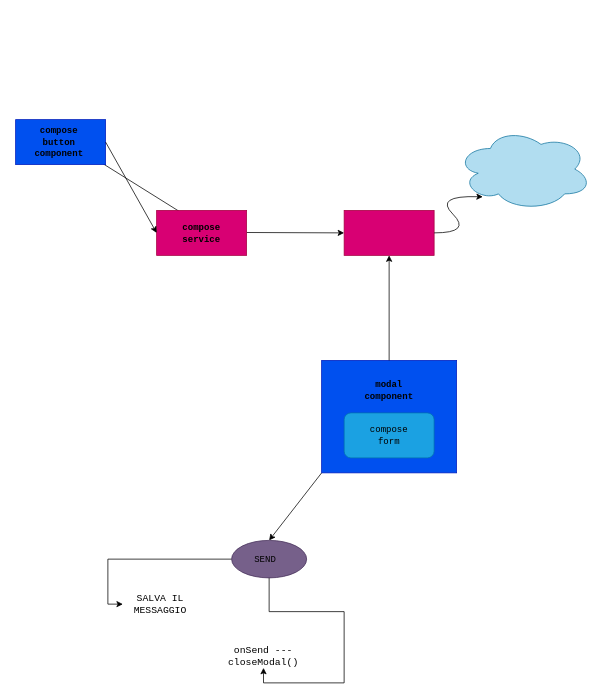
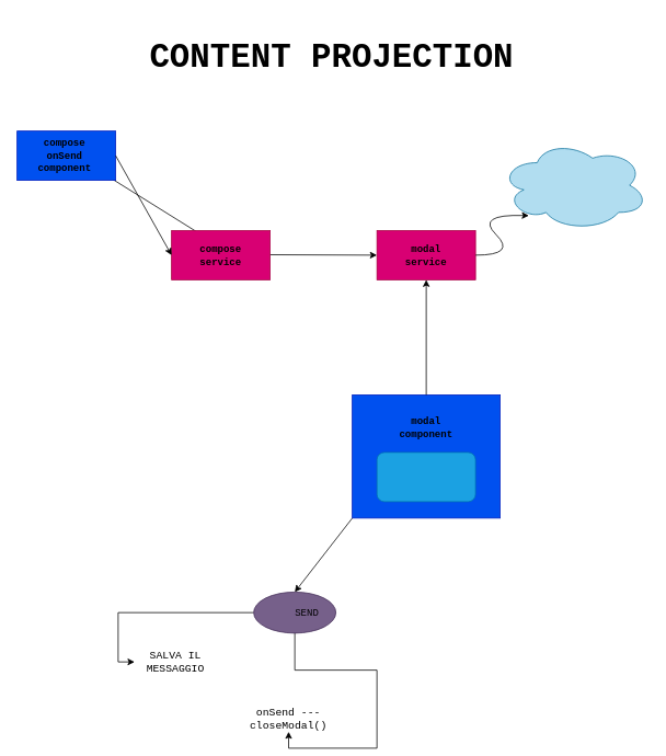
  <mxCell id="0" />
  <mxCell id="1" parent="0" />
  <mxCell id="2" value="" style="endArrow=classic;html=1;rounded=0;exitX=1;exitY=0.5;exitDx=0;exitDy=0;entryX=0;entryY=0.5;entryDx=0;entryDy=0;" edge="1" parent="1"><mxGeometry width="50" height="50" relative="1" as="geometry"><mxPoint x="108" y="200" as="sourcePoint" /><mxPoint x="268" y="300" as="targetPoint" /></mxGeometry></mxCell>
  <mxCell id="3" value="" style="endArrow=classic;html=1;rounded=0;" edge="1" parent="1"><mxGeometry width="50" height="50" relative="1" as="geometry"><mxPoint x="328" y="309.5" as="sourcePoint" /><mxPoint x="458" y="310" as="targetPoint" /></mxGeometry></mxCell>
  <mxCell id="4" value="" style="rounded=0;whiteSpace=wrap;html=1;fillColor=#0050ef;fontColor=#ffffff;strokeColor=#001DBC;" vertex="1" parent="1"><mxGeometry x="20" y="159" width="120" height="60" as="geometry" /></mxCell>
  <mxCell id="5" value="" style="rounded=0;whiteSpace=wrap;html=1;fillColor=#d80073;fontColor=#ffffff;strokeColor=#A50040;" vertex="1" parent="1"><mxGeometry x="208" y="280" width="120" height="60" as="geometry" /></mxCell>
  <mxCell id="6" value="" style="rounded=0;whiteSpace=wrap;html=1;fillColor=#d80073;fontColor=#ffffff;strokeColor=#A50040;" vertex="1" parent="1"><mxGeometry x="458" y="280" width="120" height="60" as="geometry" /></mxCell>
+ <mxCell id="7" value="&lt;font face=&quot;Courier New&quot;&gt;&lt;b&gt;modal service&lt;/b&gt;&lt;/font&gt;" style="text;html=1;align=center;verticalAlign=middle;whiteSpace=wrap;rounded=0;" vertex="1" parent="1"><mxGeometry x="488" y="295" width="60" height="30" as="geometry" /></mxCell>
  <mxCell id="8" value="&lt;font face=&quot;Courier New&quot;&gt;&lt;b&gt;compose service&lt;/b&gt;&lt;/font&gt;" style="text;html=1;align=center;verticalAlign=middle;whiteSpace=wrap;rounded=0;" vertex="1" parent="1"><mxGeometry x="238" y="295" width="60" height="30" as="geometry" /></mxCell>
- <mxCell id="9" value="&lt;b&gt;&lt;font face=&quot;Courier New&quot;&gt;compose button component&lt;/font&gt;&lt;/b&gt;" style="text;html=1;align=center;verticalAlign=middle;whiteSpace=wrap;rounded=0;" vertex="1" parent="1"><mxGeometry x="48" y="174" width="60" height="30" as="geometry" /></mxCell>
+ <mxCell id="9" value="&lt;b&gt;&lt;font face=&quot;Courier New&quot;&gt;compose onSend component&lt;/font&gt;&lt;/b&gt;" style="text;html=1;align=center;verticalAlign=middle;whiteSpace=wrap;rounded=0;" vertex="1" parent="1"><mxGeometry x="48" y="174" width="60" height="30" as="geometry" /></mxCell>
  <mxCell id="10" value="" style="endArrow=classic;html=1;rounded=0;exitX=1;exitY=0.5;exitDx=0;exitDy=0;entryX=0;entryY=0.5;entryDx=0;entryDy=0;" edge="1" parent="1" source="4" target="5"><mxGeometry width="50" height="50" relative="1" as="geometry"><mxPoint x="398" y="630" as="sourcePoint" /><mxPoint x="448" y="580" as="targetPoint" /></mxGeometry></mxCell>
  <mxCell id="11" value="" style="rounded=0;whiteSpace=wrap;html=1;fillColor=#0050ef;fontColor=#ffffff;strokeColor=#001DBC;" vertex="1" parent="1"><mxGeometry x="428" y="480" width="180" height="150" as="geometry" /></mxCell>
  <mxCell id="12" value="&lt;font face=&quot;Courier New&quot;&gt;&lt;b&gt;modal component&lt;/b&gt;&lt;/font&gt;" style="text;html=1;align=center;verticalAlign=middle;whiteSpace=wrap;rounded=0;" vertex="1" parent="1"><mxGeometry x="488" y="505" width="60" height="30" as="geometry" /></mxCell>
  <mxCell id="13" value="" style="endArrow=classic;html=1;rounded=0;entryX=0.5;entryY=1;entryDx=0;entryDy=0;exitX=0.5;exitY=0;exitDx=0;exitDy=0;" edge="1" parent="1" source="11" target="6"><mxGeometry width="50" height="50" relative="1" as="geometry"><mxPoint x="398" y="630" as="sourcePoint" /><mxPoint x="448" y="580" as="targetPoint" /></mxGeometry></mxCell>
  <mxCell id="14" value="" style="rounded=1;whiteSpace=wrap;html=1;fillColor=#1ba1e2;strokeColor=#006EAF;fontColor=#ffffff;" vertex="1" parent="1"><mxGeometry x="458" y="550" width="120" height="60" as="geometry" /></mxCell>
- <mxCell id="15" value="&lt;font face=&quot;Courier New&quot;&gt;compose form&lt;/font&gt;" style="text;html=1;align=center;verticalAlign=middle;whiteSpace=wrap;rounded=0;" vertex="1" parent="1"><mxGeometry x="488" y="565" width="60" height="30" as="geometry" /></mxCell>
  <mxCell id="16" value="" style="curved=1;endArrow=classic;html=1;rounded=0;entryX=0.194;entryY=0.836;entryDx=0;entryDy=0;entryPerimeter=0;" edge="1" parent="1" target="17"><mxGeometry width="50" height="50" relative="1" as="geometry"><mxPoint x="578" y="310" as="sourcePoint" /><mxPoint x="628" y="260" as="targetPoint" /><Array as="points"><mxPoint x="628" y="310" /><mxPoint x="578" y="260" /></Array></mxGeometry></mxCell>
  <mxCell id="17" value="" style="ellipse;shape=cloud;whiteSpace=wrap;html=1;fillColor=#b1ddf0;strokeColor=#10739e;" vertex="1" parent="1"><mxGeometry x="608" y="170" width="180" height="110" as="geometry" /></mxCell>
+ <mxCell id="18" value="&lt;h1 align=&quot;center&quot;&gt;&lt;font style=&quot;font-size: 41px;&quot;&gt;&lt;b&gt;&lt;font face=&quot;Courier New&quot;&gt;CONTENT PROJECTION&lt;/font&gt;&lt;/b&gt;&lt;/font&gt;&lt;/h1&gt;" style="text;html=1;whiteSpace=wrap;overflow=hidden;rounded=0;align=center;" vertex="1" parent="1"><mxGeometry x="153" y="20" width="500" height="90" as="geometry" /></mxCell>
  <mxCell id="19" value="" style="endArrow=classic;html=1;rounded=0;exitX=0;exitY=1;exitDx=0;exitDy=0;entryX=0.5;entryY=0;entryDx=0;entryDy=0;" edge="1" parent="1" source="11" target="22"><mxGeometry width="50" height="50" relative="1" as="geometry"><mxPoint x="398" y="630" as="sourcePoint" /><mxPoint x="378" y="710" as="targetPoint" /></mxGeometry></mxCell>
  <mxCell id="20" style="edgeStyle=orthogonalEdgeStyle;rounded=0;orthogonalLoop=1;jettySize=auto;html=1;entryX=0.5;entryY=1;entryDx=0;entryDy=0;" edge="1" parent="1" source="22" target="25"><mxGeometry relative="1" as="geometry" /></mxCell>
  <mxCell id="21" style="edgeStyle=orthogonalEdgeStyle;rounded=0;orthogonalLoop=1;jettySize=auto;html=1;entryX=0;entryY=0.5;entryDx=0;entryDy=0;" edge="1" parent="1" source="22" target="24"><mxGeometry relative="1" as="geometry" /></mxCell>
  <mxCell id="22" value="" style="ellipse;whiteSpace=wrap;html=1;fillColor=#76608a;fontColor=#ffffff;strokeColor=#432D57;" vertex="1" parent="1"><mxGeometry x="308" y="720" width="100" height="50" as="geometry" /></mxCell>
- <mxCell id="23" value="&lt;font face=&quot;Courier New&quot;&gt;SEND&lt;/font&gt;" style="text;html=1;align=center;verticalAlign=middle;whiteSpace=wrap;rounded=0;" vertex="1" parent="1"><mxGeometry x="323" y="730" width="60" height="30" as="geometry" /></mxCell>
+ <mxCell id="23" value="&lt;font face=&quot;Courier New&quot;&gt;SEND&lt;/font&gt;" style="text;html=1;align=center;verticalAlign=middle;whiteSpace=wrap;rounded=0;" vertex="1" parent="1"><mxGeometry x="343" y="730" width="60" height="30" as="geometry" /></mxCell>
  <mxCell id="24" value="SALVA IL MESSAGGIO" style="text;html=1;align=center;verticalAlign=middle;whiteSpace=wrap;rounded=0;fontFamily=Courier New;fontSize=13;" vertex="1" parent="1"><mxGeometry x="163" y="790" width="100" height="30" as="geometry" /></mxCell>
  <mxCell id="25" value="onSend --- closeModal()" style="text;html=1;align=center;verticalAlign=middle;whiteSpace=wrap;rounded=0;fontFamily=Courier New;fontSize=13;" vertex="1" parent="1"><mxGeometry x="263" y="860" width="175" height="30" as="geometry" /></mxCell>
